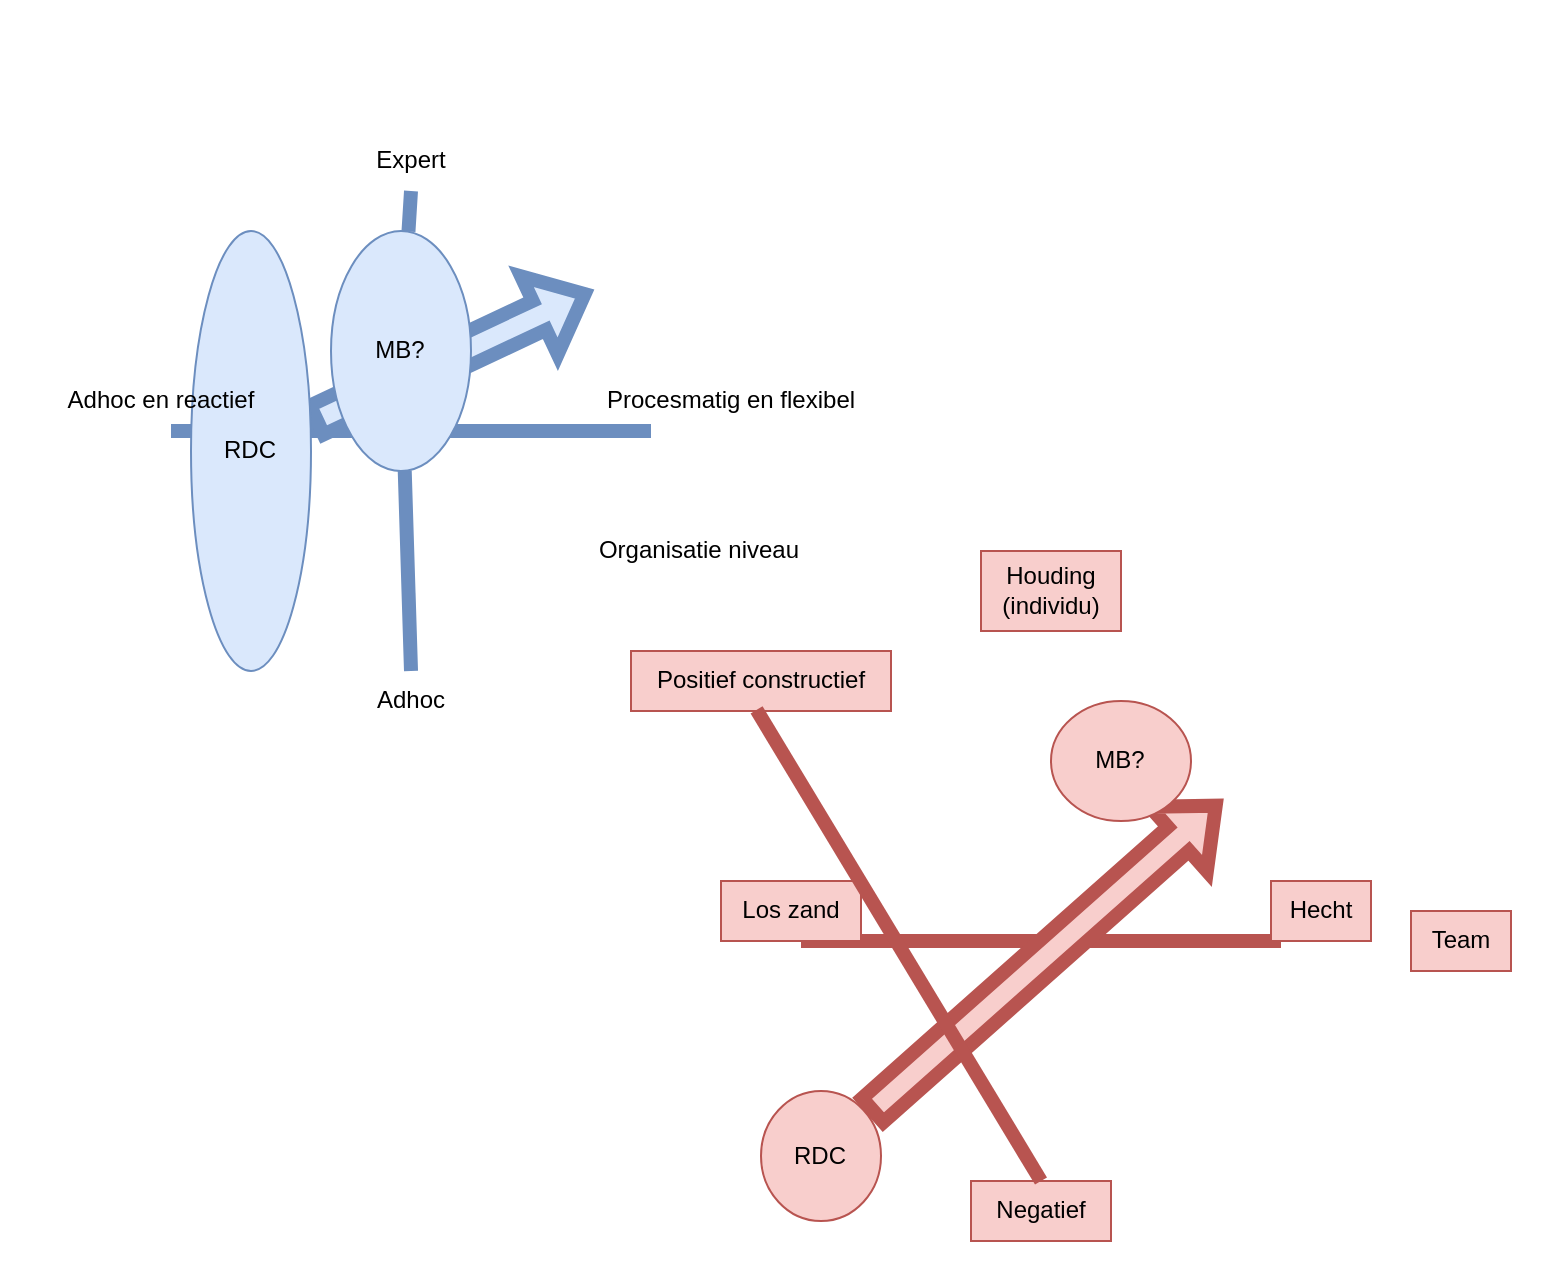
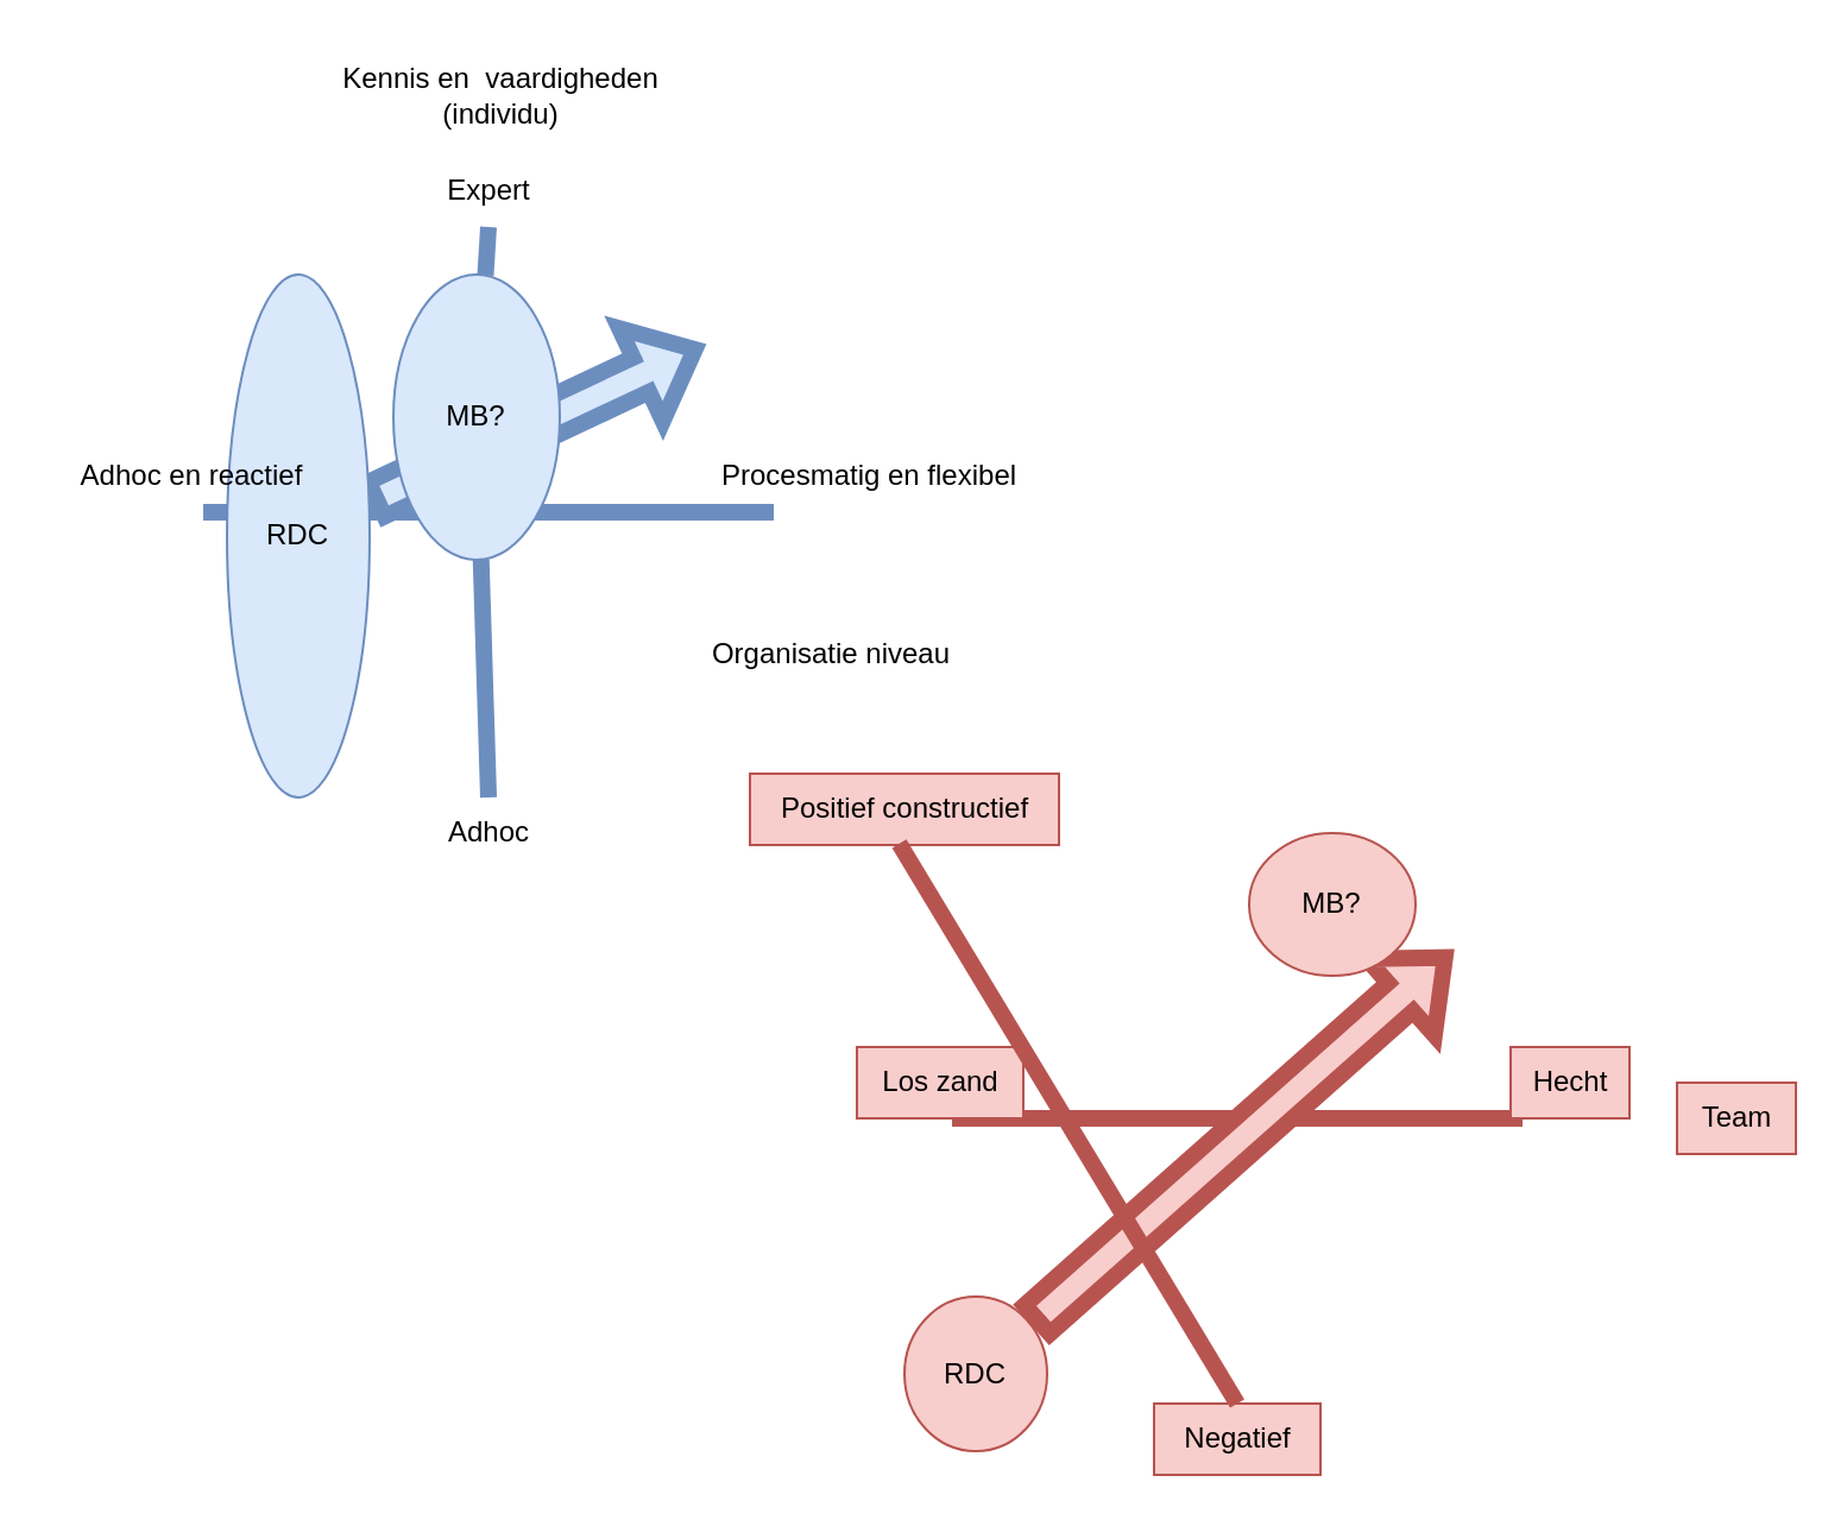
  <mxCell id="0" />
  <mxCell id="1" parent="0" />
  <mxCell id="2" value="" style="endArrow=none;html=1;rounded=0;strokeWidth=7;fillColor=#dae8fc;strokeColor=#6c8ebf;startArrow=none;" edge="1" parent="1" source="12"><mxGeometry width="50" height="50" relative="1" as="geometry"><mxPoint x="205" y="335" as="sourcePoint" /><mxPoint x="205" y="95" as="targetPoint" /></mxGeometry></mxCell>
  <mxCell id="3" value="" style="endArrow=none;html=1;rounded=0;strokeWidth=7;fillColor=#dae8fc;strokeColor=#6c8ebf;" edge="1" parent="1"><mxGeometry width="50" height="50" relative="1" as="geometry"><mxPoint x="325" y="215" as="sourcePoint" /><mxPoint x="85" y="215" as="targetPoint" /></mxGeometry></mxCell>
+ <mxCell id="4" value="Kennis en&amp;nbsp; vaardigheden&lt;br&gt;(individu)" style="text;html=1;resizable=0;autosize=1;align=center;verticalAlign=middle;points=[];fillColor=none;strokeColor=none;rounded=0;" vertex="1" parent="1"><mxGeometry x="130" y="20" width="160" height="40" as="geometry" /></mxCell>
  <mxCell id="5" value="Expert" style="text;html=1;resizable=0;autosize=1;align=center;verticalAlign=middle;points=[];fillColor=none;strokeColor=none;rounded=0;" vertex="1" parent="1"><mxGeometry x="175" y="65" width="60" height="30" as="geometry" /></mxCell>
  <mxCell id="6" value="Adhoc" style="text;html=1;resizable=0;autosize=1;align=center;verticalAlign=middle;points=[];fillColor=none;strokeColor=none;rounded=0;" vertex="1" parent="1"><mxGeometry x="170" y="335" width="70" height="30" as="geometry" /></mxCell>
  <mxCell id="7" value="Procesmatig en flexibel" style="text;html=1;resizable=0;autosize=1;align=center;verticalAlign=middle;points=[];fillColor=none;strokeColor=none;rounded=0;" vertex="1" parent="1"><mxGeometry x="290" y="185" width="150" height="30" as="geometry" /></mxCell>
  <mxCell id="8" value="Organisatie niveau" style="text;html=1;resizable=0;autosize=1;align=center;verticalAlign=middle;points=[];fillColor=none;strokeColor=none;rounded=0;" vertex="1" parent="1"><mxGeometry x="289" y="260" width="120" height="30" as="geometry" /></mxCell>
  <mxCell id="9" value="" style="shape=flexArrow;endArrow=classic;html=1;rounded=0;strokeWidth=7;fillColor=#dae8fc;strokeColor=#6c8ebf;" edge="1" parent="1" source="10"><mxGeometry width="50" height="50" relative="1" as="geometry"><mxPoint x="155" y="255" as="sourcePoint" /><mxPoint x="295" y="145" as="targetPoint" /></mxGeometry></mxCell>
  <mxCell id="10" value="RDC" style="ellipse;whiteSpace=wrap;html=1;fillColor=#dae8fc;strokeColor=#6c8ebf;" vertex="1" parent="1"><mxGeometry x="95" y="115" width="60" height="220" as="geometry" /></mxCell>
  <mxCell id="11" value="Adhoc en reactief" style="text;html=1;resizable=0;autosize=1;align=center;verticalAlign=middle;points=[];fillColor=none;strokeColor=none;rounded=0;" vertex="1" parent="1"><mxGeometry x="20" y="185" width="120" height="30" as="geometry" /></mxCell>
  <mxCell id="12" value="MB?" style="ellipse;whiteSpace=wrap;html=1;fillColor=#dae8fc;strokeColor=#6c8ebf;" vertex="1" parent="1"><mxGeometry x="165" y="115" width="70" height="120" as="geometry" /></mxCell>
  <mxCell id="13" value="" style="endArrow=none;html=1;rounded=0;strokeWidth=7;fillColor=#dae8fc;strokeColor=#6c8ebf;" edge="1" parent="1" target="12"><mxGeometry width="50" height="50" relative="1" as="geometry"><mxPoint x="205" y="335" as="sourcePoint" /><mxPoint x="205" y="95" as="targetPoint" /></mxGeometry></mxCell>
  <mxCell id="14" value="" style="endArrow=none;html=1;rounded=0;strokeWidth=7;fillColor=#f8cecc;strokeColor=#b85450;" edge="1" parent="1"><mxGeometry width="50" height="50" relative="1" as="geometry"><mxPoint x="640" y="470" as="sourcePoint" /><mxPoint x="400" y="470" as="targetPoint" /></mxGeometry></mxCell>
- <mxCell id="15" value="Houding&lt;br&gt;(individu)" style="text;html=1;resizable=0;autosize=1;align=center;verticalAlign=middle;points=[];fillColor=#f8cecc;strokeColor=#b85450;rounded=0;" vertex="1" parent="1"><mxGeometry x="490" y="275" width="70" height="40" as="geometry" /></mxCell>
  <mxCell id="16" value="Positief constructief" style="text;html=1;resizable=0;autosize=1;align=center;verticalAlign=middle;points=[];fillColor=#f8cecc;strokeColor=#b85450;rounded=0;" vertex="1" parent="1"><mxGeometry x="315" y="325" width="130" height="30" as="geometry" /></mxCell>
  <mxCell id="17" value="Negatief" style="text;html=1;resizable=0;autosize=1;align=center;verticalAlign=middle;points=[];fillColor=#f8cecc;strokeColor=#b85450;rounded=0;" vertex="1" parent="1"><mxGeometry x="485" y="590" width="70" height="30" as="geometry" /></mxCell>
  <mxCell id="18" value="Hecht" style="text;html=1;resizable=0;autosize=1;align=center;verticalAlign=middle;points=[];fillColor=#f8cecc;strokeColor=#b85450;rounded=0;" vertex="1" parent="1"><mxGeometry x="635" y="440" width="50" height="30" as="geometry" /></mxCell>
  <mxCell id="19" value="Team" style="text;html=1;resizable=0;autosize=1;align=center;verticalAlign=middle;points=[];fillColor=#f8cecc;strokeColor=#b85450;rounded=0;" vertex="1" parent="1"><mxGeometry x="705" y="455" width="50" height="30" as="geometry" /></mxCell>
  <mxCell id="20" value="" style="shape=flexArrow;endArrow=classic;html=1;rounded=0;strokeWidth=7;fillColor=#f8cecc;strokeColor=#b85450;" edge="1" parent="1" source="21"><mxGeometry width="50" height="50" relative="1" as="geometry"><mxPoint x="470" y="510" as="sourcePoint" /><mxPoint x="610" y="400" as="targetPoint" /></mxGeometry></mxCell>
  <mxCell id="21" value="RDC" style="ellipse;whiteSpace=wrap;html=1;fillColor=#f8cecc;strokeColor=#b85450;" vertex="1" parent="1"><mxGeometry x="380" y="545" width="60" height="65" as="geometry" /></mxCell>
  <mxCell id="22" value="Los zand" style="text;html=1;resizable=0;autosize=1;align=center;verticalAlign=middle;points=[];fillColor=#f8cecc;strokeColor=#b85450;rounded=0;" vertex="1" parent="1"><mxGeometry x="360" y="440" width="70" height="30" as="geometry" /></mxCell>
  <mxCell id="23" value="MB?" style="ellipse;whiteSpace=wrap;html=1;fillColor=#f8cecc;strokeColor=#b85450;" vertex="1" parent="1"><mxGeometry x="525" y="350" width="70" height="60" as="geometry" /></mxCell>
  <mxCell id="24" value="" style="endArrow=none;html=1;rounded=0;strokeWidth=7;fillColor=#f8cecc;strokeColor=#b85450;entryX=0.483;entryY=0.983;entryDx=0;entryDy=0;entryPerimeter=0;" edge="1" parent="1" target="16"><mxGeometry width="50" height="50" relative="1" as="geometry"><mxPoint x="520" y="590" as="sourcePoint" /><mxPoint x="605" y="515" as="targetPoint" /></mxGeometry></mxCell>
